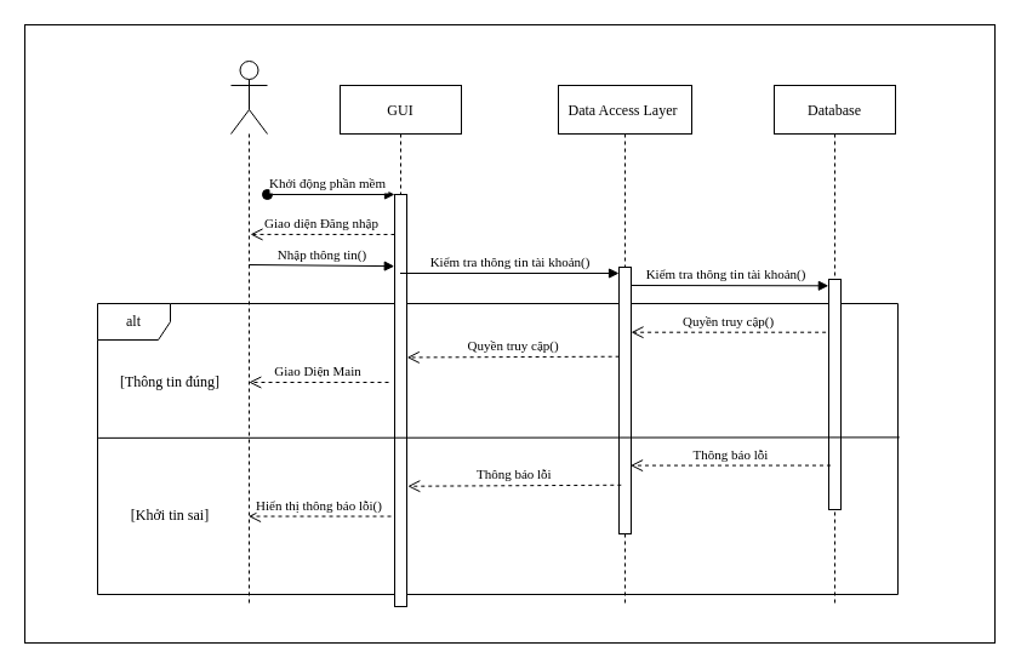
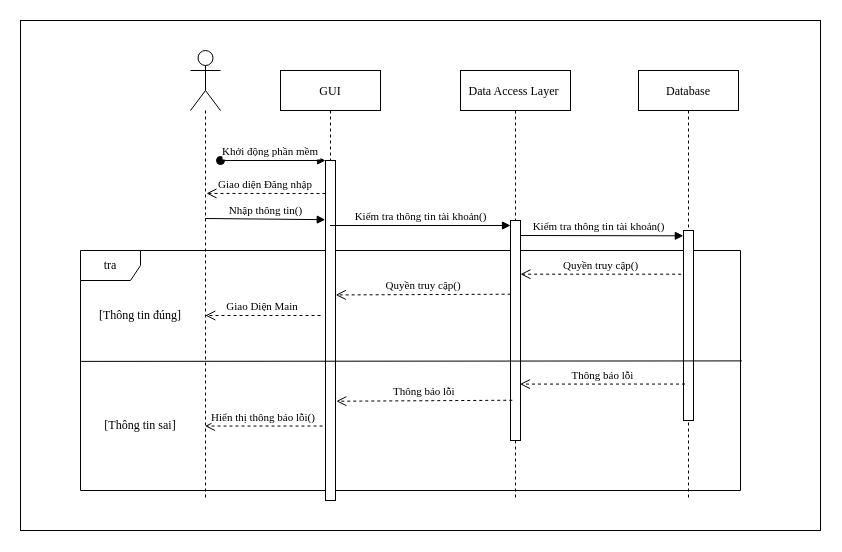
  <mxCell id="0" />
  <mxCell id="1" parent="0" />
  <mxCell id="2" value="" style="rounded=0;whiteSpace=wrap;html=1;fontFamily=Times New Roman;" vertex="1" parent="1"><mxGeometry x="20" width="800" height="510" as="geometry" y="20" /></mxCell>
- <mxCell id="3" value="alt" style="shape=umlFrame;whiteSpace=wrap;html=1;fontFamily=Times New Roman;" parent="1" vertex="1"><mxGeometry x="80" y="250" width="660" height="240" as="geometry" /></mxCell>
+ <mxCell id="3" value="tra" style="shape=umlFrame;whiteSpace=wrap;html=1;fontFamily=Times New Roman;" parent="1" vertex="1"><mxGeometry x="80" y="250" width="660" height="240" as="geometry" /></mxCell>
  <mxCell id="4" value="GUI" style="shape=umlLifeline;perimeter=lifelinePerimeter;container=1;collapsible=0;recursiveResize=0;rounded=0;shadow=0;strokeWidth=1;fontFamily=Times New Roman;" parent="1" vertex="1"><mxGeometry x="280" y="70" width="100" height="430" as="geometry" /></mxCell>
  <mxCell id="5" value="" style="points=[];perimeter=orthogonalPerimeter;rounded=0;shadow=0;strokeWidth=1;fontFamily=Times New Roman;" parent="4" vertex="1"><mxGeometry x="45" y="90" width="10" height="340" as="geometry" /></mxCell>
  <mxCell id="6" value="Khởi động phần mềm" style="verticalAlign=bottom;startArrow=oval;endArrow=block;startSize=8;shadow=0;strokeWidth=1;fontFamily=Times New Roman;" parent="4" target="5" edge="1"><mxGeometry x="-0.048" relative="1" as="geometry"><mxPoint x="-60" y="90" as="sourcePoint" /><mxPoint as="offset" /></mxGeometry></mxCell>
  <mxCell id="7" value="Data Access Layer " style="shape=umlLifeline;perimeter=lifelinePerimeter;container=1;collapsible=0;recursiveResize=0;rounded=0;shadow=0;strokeWidth=1;size=40;fontFamily=Times New Roman;" parent="1" vertex="1"><mxGeometry x="460" y="70" width="110" height="430" as="geometry" /></mxCell>
  <mxCell id="8" value="" style="points=[];perimeter=orthogonalPerimeter;rounded=0;shadow=0;strokeWidth=1;fontFamily=Times New Roman;" parent="7" vertex="1"><mxGeometry x="50" y="150" width="10" height="220" as="geometry" /></mxCell>
  <mxCell id="9" value="Giao diện Đăng nhập" style="verticalAlign=bottom;endArrow=open;dashed=1;endSize=8;shadow=0;strokeWidth=1;entryX=0.5;entryY=0.176;entryDx=0;entryDy=0;entryPerimeter=0;fontFamily=Times New Roman;" parent="1" edge="1"><mxGeometry relative="1" as="geometry"><mxPoint x="206" y="192.92" as="targetPoint" /><mxPoint x="325" y="193" as="sourcePoint" /></mxGeometry></mxCell>
  <mxCell id="10" value="Quyền truy cập()" style="verticalAlign=bottom;endArrow=open;dashed=1;endSize=8;exitX=-0.238;exitY=0.527;shadow=0;strokeWidth=1;exitDx=0;exitDy=0;exitPerimeter=0;fontFamily=Times New Roman;" parent="1" edge="1"><mxGeometry relative="1" as="geometry"><mxPoint x="520" y="273.7" as="targetPoint" /><mxPoint x="680.62" y="273.7" as="sourcePoint" /></mxGeometry></mxCell>
  <mxCell id="11" value="" style="shape=umlLifeline;participant=umlActor;perimeter=lifelinePerimeter;whiteSpace=wrap;html=1;container=1;collapsible=0;recursiveResize=0;verticalAlign=top;spacingTop=36;outlineConnect=0;size=60;fontFamily=Times New Roman;" parent="1" vertex="1"><mxGeometry x="190" y="50" width="30" height="450" as="geometry" /></mxCell>
  <mxCell id="12" value="Database" style="shape=umlLifeline;perimeter=lifelinePerimeter;container=1;collapsible=0;recursiveResize=0;rounded=0;shadow=0;strokeWidth=1;fontFamily=Times New Roman;" parent="1" vertex="1"><mxGeometry x="638" y="70" width="100" height="430" as="geometry" /></mxCell>
  <mxCell id="13" value="" style="points=[];perimeter=orthogonalPerimeter;rounded=0;shadow=0;strokeWidth=1;fontFamily=Times New Roman;" parent="12" vertex="1"><mxGeometry x="45" y="160" width="10" height="190" as="geometry" /></mxCell>
  <mxCell id="14" value="Nhập thông tin()" style="html=1;verticalAlign=bottom;endArrow=block;rounded=0;strokeWidth=1;entryX=-0.024;entryY=0.174;entryDx=0;entryDy=0;entryPerimeter=0;fontFamily=Times New Roman;" parent="1" target="5" edge="1"><mxGeometry width="80" relative="1" as="geometry"><mxPoint x="204.81" y="218" as="sourcePoint" /><mxPoint x="329.5" y="218" as="targetPoint" /></mxGeometry></mxCell>
  <mxCell id="15" value="Kiểm tra thông tin tài khoản()" style="html=1;verticalAlign=bottom;endArrow=block;rounded=0;strokeWidth=1;fontFamily=Times New Roman;" parent="1" source="4" edge="1"><mxGeometry width="80" relative="1" as="geometry"><mxPoint x="340" y="225" as="sourcePoint" /><mxPoint x="510" y="225" as="targetPoint" /></mxGeometry></mxCell>
  <mxCell id="16" value="Kiểm tra thông tin tài khoản()" style="html=1;verticalAlign=bottom;endArrow=block;rounded=0;strokeWidth=1;entryX=-0.017;entryY=0.028;entryDx=0;entryDy=0;entryPerimeter=0;fontFamily=Times New Roman;" parent="1" target="13" edge="1"><mxGeometry x="-0.038" width="80" relative="1" as="geometry"><mxPoint x="520" y="235" as="sourcePoint" /><mxPoint x="660" y="240" as="targetPoint" /><mxPoint as="offset" /></mxGeometry></mxCell>
  <mxCell id="17" value="" style="endArrow=none;html=1;rounded=0;strokeWidth=1;exitX=0.001;exitY=0.462;exitDx=0;exitDy=0;exitPerimeter=0;entryX=1.002;entryY=0.46;entryDx=0;entryDy=0;entryPerimeter=0;fontFamily=Times New Roman;" parent="1" source="3" target="3" edge="1"><mxGeometry width="50" height="50" relative="1" as="geometry"><mxPoint x="380" y="390" as="sourcePoint" /><mxPoint x="430" y="340" as="targetPoint" /></mxGeometry></mxCell>
  <mxCell id="18" value="Quyền truy cập()" style="verticalAlign=bottom;endArrow=open;dashed=1;endSize=8;shadow=0;strokeWidth=1;exitX=0.014;exitY=0.335;exitDx=0;exitDy=0;exitPerimeter=0;entryX=0.552;entryY=0.522;entryDx=0;entryDy=0;entryPerimeter=0;fontFamily=Times New Roman;" parent="1" source="8" target="4" edge="1"><mxGeometry relative="1" as="geometry"><mxPoint x="340" y="290" as="targetPoint" /><mxPoint x="510" y="290" as="sourcePoint" /></mxGeometry></mxCell>
  <mxCell id="19" value="Giao Diện Main" style="verticalAlign=bottom;endArrow=open;dashed=1;endSize=8;shadow=0;strokeWidth=1;fontFamily=Times New Roman;" parent="1" edge="1"><mxGeometry relative="1" as="geometry"><mxPoint x="204.81" y="315" as="targetPoint" /><mxPoint x="320" y="315" as="sourcePoint" /></mxGeometry></mxCell>
  <mxCell id="20" value="[Thông tin đúng]" style="text;html=1;strokeColor=none;fillColor=none;align=center;verticalAlign=middle;whiteSpace=wrap;rounded=0;fontFamily=Times New Roman;" parent="1" vertex="1"><mxGeometry x="90" y="300" width="100" height="30" as="geometry" /></mxCell>
- <mxCell id="21" value="[Khởi tin sai]" style="text;html=1;strokeColor=none;fillColor=none;align=center;verticalAlign=middle;whiteSpace=wrap;rounded=0;fontFamily=Times New Roman;" parent="1" vertex="1"><mxGeometry x="85" y="410" width="110" height="30" as="geometry" /></mxCell>
+ <mxCell id="21" value="[Thông tin sai]" style="text;html=1;strokeColor=none;fillColor=none;align=center;verticalAlign=middle;whiteSpace=wrap;rounded=0;fontFamily=Times New Roman;" parent="1" vertex="1"><mxGeometry x="85" y="410" width="110" height="30" as="geometry" /></mxCell>
  <mxCell id="22" value="Thông báo lỗi" style="verticalAlign=bottom;endArrow=open;dashed=1;endSize=8;exitX=0.148;exitY=0.745;shadow=0;strokeWidth=1;exitDx=0;exitDy=0;exitPerimeter=0;entryX=0.952;entryY=0.689;entryDx=0;entryDy=0;entryPerimeter=0;fontFamily=Times New Roman;" parent="1" edge="1"><mxGeometry relative="1" as="geometry"><mxPoint x="519.52" y="383.58" as="targetPoint" /><mxPoint x="684.48" y="383.55" as="sourcePoint" /></mxGeometry></mxCell>
  <mxCell id="23" value="Thông báo lỗi" style="verticalAlign=bottom;endArrow=open;dashed=1;endSize=8;exitX=0.179;exitY=0.817;shadow=0;strokeWidth=1;exitDx=0;exitDy=0;exitPerimeter=0;entryX=1.079;entryY=0.708;entryDx=0;entryDy=0;entryPerimeter=0;fontFamily=Times New Roman;" parent="1" source="8" target="5" edge="1"><mxGeometry relative="1" as="geometry"><mxPoint x="340" y="400.03" as="targetPoint" /><mxPoint x="504.96" y="400" as="sourcePoint" /></mxGeometry></mxCell>
  <mxCell id="24" value="Hiển thị thông báo lỗi()" style="verticalAlign=bottom;endArrow=open;dashed=1;endSize=8;exitX=-0.3;exitY=0.781;shadow=0;strokeWidth=1;exitDx=0;exitDy=0;exitPerimeter=0;fontFamily=Times New Roman;" parent="1" source="5" target="11" edge="1"><mxGeometry relative="1" as="geometry"><mxPoint x="345.79" y="410.72" as="targetPoint" /><mxPoint x="521.79" y="409.74" as="sourcePoint" /></mxGeometry></mxCell>
